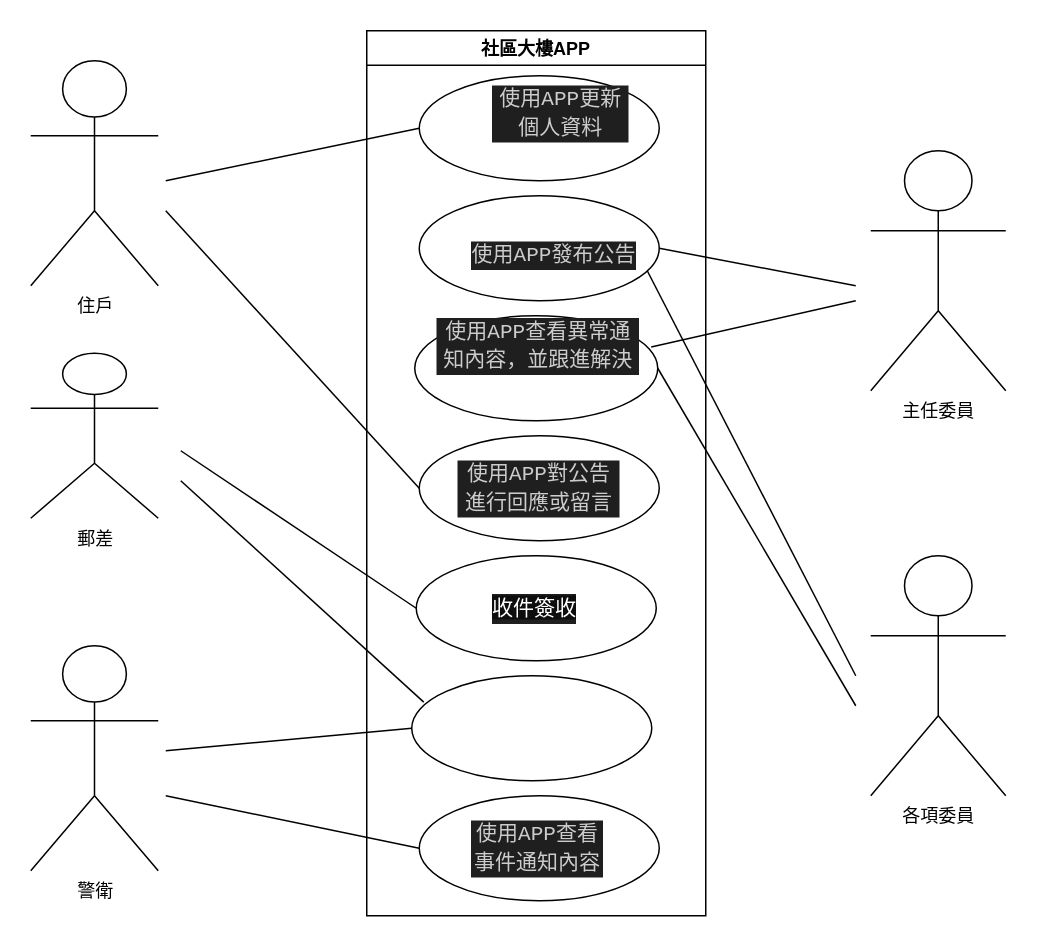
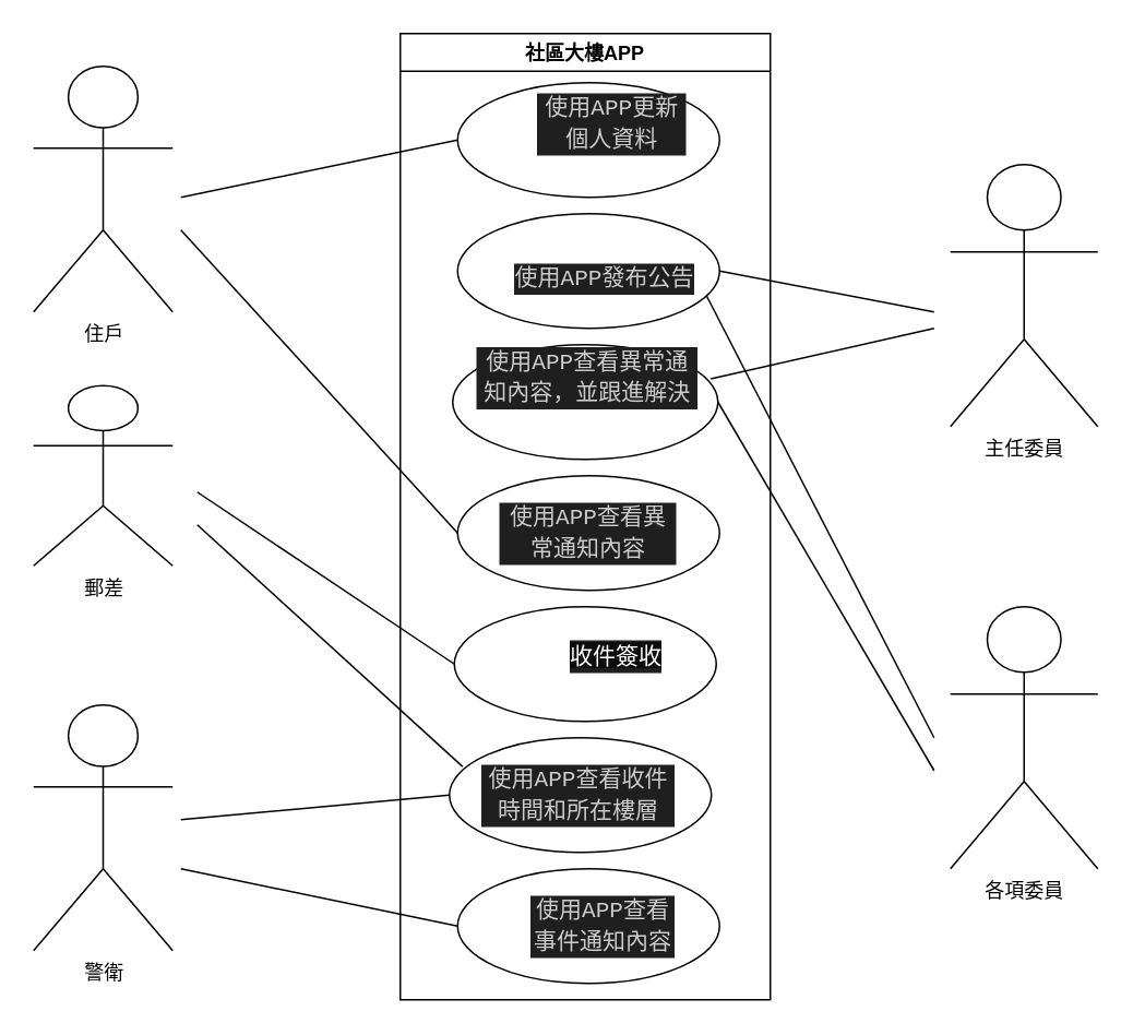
  <mxCell id="0" />
  <mxCell id="1" parent="0" />
  <mxCell id="2" value="社區大樓APP" style="swimlane;" vertex="1" parent="1"><mxGeometry x="244" y="20" width="226" height="590" as="geometry" /></mxCell>
  <mxCell id="3" value="" style="group" vertex="1" connectable="0" parent="2"><mxGeometry x="35" y="30" width="160" height="70" as="geometry" /></mxCell>
  <mxCell id="4" value="" style="ellipse;whiteSpace=wrap;html=1;" vertex="1" parent="3"><mxGeometry width="160" height="70" as="geometry" /></mxCell>
  <mxCell id="5" value="&lt;div style=&quot;color: rgb(204, 204, 204); background-color: rgb(31, 31, 31); font-family: Consolas, &amp;quot;Courier New&amp;quot;, monospace; font-size: 14px; line-height: 19px;&quot;&gt;使用APP更新個人資料&lt;/div&gt;" style="text;strokeColor=none;align=center;fillColor=none;html=1;verticalAlign=middle;whiteSpace=wrap;rounded=0;" vertex="1" parent="3"><mxGeometry x="47.5" y="5" width="93" height="40" as="geometry" /></mxCell>
  <mxCell id="6" value="" style="group" vertex="1" connectable="0" parent="2"><mxGeometry x="35" y="110" width="160" height="70" as="geometry" /></mxCell>
  <mxCell id="7" value="" style="ellipse;whiteSpace=wrap;html=1;" vertex="1" parent="6"><mxGeometry width="160" height="70" as="geometry" /></mxCell>
  <mxCell id="8" value="&lt;div style=&quot;color: rgb(204, 204, 204); background-color: rgb(31, 31, 31); font-family: Consolas, &amp;quot;Courier New&amp;quot;, monospace; font-size: 14px; line-height: 19px;&quot;&gt;使用APP發布公告&lt;/div&gt;" style="text;strokeColor=none;align=center;fillColor=none;html=1;verticalAlign=middle;whiteSpace=wrap;rounded=0;" vertex="1" parent="6"><mxGeometry x="30" y="25" width="120" height="30" as="geometry" /></mxCell>
  <mxCell id="9" value="" style="group" vertex="1" connectable="0" parent="2"><mxGeometry x="35" y="270" width="160" height="70" as="geometry" /></mxCell>
  <mxCell id="10" value="" style="ellipse;whiteSpace=wrap;html=1;" vertex="1" parent="9"><mxGeometry width="160" height="70" as="geometry" /></mxCell>
- <mxCell id="11" value="&lt;div style=&quot;color: rgb(204, 204, 204); background-color: rgb(31, 31, 31); font-family: Consolas, &amp;quot;Courier New&amp;quot;, monospace; font-size: 14px; line-height: 19px;&quot;&gt;使用APP對公告進行回應或留言&lt;/div&gt;" style="text;strokeColor=none;align=center;fillColor=none;html=1;verticalAlign=middle;whiteSpace=wrap;rounded=0;" vertex="1" parent="9"><mxGeometry x="25" y="20" width="110" height="30" as="geometry" /></mxCell>
+ <mxCell id="11" value="&lt;div style=&quot;color: rgb(204, 204, 204); background-color: rgb(31, 31, 31); font-family: Consolas, &amp;quot;Courier New&amp;quot;, monospace; font-size: 14px; line-height: 19px;&quot;&gt;使用APP查看異常通知內容&lt;/div&gt;" style="text;strokeColor=none;align=center;fillColor=none;html=1;verticalAlign=middle;whiteSpace=wrap;rounded=0;" vertex="1" parent="9"><mxGeometry x="25" y="20" width="110" height="30" as="geometry" /></mxCell>
  <mxCell id="12" value="" style="group" vertex="1" connectable="0" parent="2"><mxGeometry x="32" y="190" width="162" height="70" as="geometry" /></mxCell>
  <mxCell id="13" value="" style="ellipse;whiteSpace=wrap;html=1;" vertex="1" parent="12"><mxGeometry width="162" height="70" as="geometry" /></mxCell>
  <mxCell id="14" value="&lt;div style=&quot;color: rgb(204, 204, 204); background-color: rgb(31, 31, 31); font-family: Consolas, &amp;quot;Courier New&amp;quot;, monospace; font-size: 14px; line-height: 19px;&quot;&gt;使用APP查看異常通知內容，並跟進解決&lt;/div&gt;" style="text;strokeColor=none;align=center;fillColor=none;html=1;verticalAlign=middle;whiteSpace=wrap;rounded=0;" vertex="1" parent="12"><mxGeometry x="13.5" y="5" width="137" height="30" as="geometry" /></mxCell>
  <mxCell id="15" value="" style="group" vertex="1" connectable="0" parent="2"><mxGeometry x="35" y="510" width="160" height="70" as="geometry" /></mxCell>
  <mxCell id="16" value="" style="ellipse;whiteSpace=wrap;html=1;" vertex="1" parent="15"><mxGeometry width="160" height="70" as="geometry" /></mxCell>
- <mxCell id="17" value="&lt;div style=&quot;color: rgb(204, 204, 204); background-color: rgb(31, 31, 31); font-family: Consolas, &amp;quot;Courier New&amp;quot;, monospace; font-size: 14px; line-height: 19px;&quot;&gt;使用APP查看事件通知內容&lt;/div&gt;" style="text;strokeColor=none;align=center;fillColor=none;html=1;verticalAlign=middle;whiteSpace=wrap;rounded=0;" vertex="1" parent="15"><mxGeometry x="34" y="20" width="90" height="30" as="geometry" /></mxCell>
+ <mxCell id="17" value="&lt;div style=&quot;color: rgb(204, 204, 204); background-color: rgb(31, 31, 31); font-family: Consolas, &amp;quot;Courier New&amp;quot;, monospace; font-size: 14px; line-height: 19px;&quot;&gt;使用APP查看事件通知內容&lt;/div&gt;" style="text;strokeColor=none;align=center;fillColor=none;html=1;verticalAlign=middle;whiteSpace=wrap;rounded=0;" vertex="1" parent="15"><mxGeometry x="44" y="20" width="90" height="30" as="geometry" /></mxCell>
  <mxCell id="18" value="" style="group" vertex="1" connectable="0" parent="2"><mxGeometry x="33" y="350" width="160" height="70" as="geometry" /></mxCell>
  <mxCell id="19" value="" style="ellipse;whiteSpace=wrap;html=1;" vertex="1" parent="18"><mxGeometry width="160" height="70" as="geometry" /></mxCell>
- <mxCell id="20" value="&lt;div style=&quot;color: rgb(204, 204, 204); background-color: rgb(31, 31, 31); font-family: Consolas, &amp;quot;Courier New&amp;quot;, monospace; font-size: 14px; line-height: 19px;&quot;&gt;&lt;span style=&quot;color: rgb(255, 255, 255); font-family: &amp;quot;Söhne Mono&amp;quot;, Monaco, &amp;quot;Andale Mono&amp;quot;, &amp;quot;Ubuntu Mono&amp;quot;, monospace; text-align: left; background-color: rgb(13, 13, 13);&quot;&gt;收件簽收&lt;/span&gt;&lt;br&gt;&lt;/div&gt;" style="text;strokeColor=none;align=center;fillColor=none;html=1;verticalAlign=middle;whiteSpace=wrap;rounded=0;" vertex="1" parent="18"><mxGeometry x="29" y="20" width="100" height="30" as="geometry" /></mxCell>
+ <mxCell id="20" value="&lt;div style=&quot;color: rgb(204, 204, 204); background-color: rgb(31, 31, 31); font-family: Consolas, &amp;quot;Courier New&amp;quot;, monospace; font-size: 14px; line-height: 19px;&quot;&gt;&lt;span style=&quot;color: rgb(255, 255, 255); font-family: &amp;quot;Söhne Mono&amp;quot;, Monaco, &amp;quot;Andale Mono&amp;quot;, &amp;quot;Ubuntu Mono&amp;quot;, monospace; text-align: left; background-color: rgb(13, 13, 13);&quot;&gt;收件簽收&lt;/span&gt;&lt;br&gt;&lt;/div&gt;" style="text;strokeColor=none;align=center;fillColor=none;html=1;verticalAlign=middle;whiteSpace=wrap;rounded=0;" vertex="1" parent="18"><mxGeometry x="49" y="15" width="100" height="30" as="geometry" /></mxCell>
  <mxCell id="21" value="" style="group" vertex="1" connectable="0" parent="2"><mxGeometry x="30" y="430" width="160" height="70" as="geometry" /></mxCell>
  <mxCell id="22" value="" style="ellipse;whiteSpace=wrap;html=1;" vertex="1" parent="21"><mxGeometry width="160" height="70" as="geometry" /></mxCell>
+ <mxCell id="23" value="&lt;div style=&quot;color: rgb(204, 204, 204); background-color: rgb(31, 31, 31); font-family: Consolas, &amp;quot;Courier New&amp;quot;, monospace; font-size: 14px; line-height: 19px;&quot;&gt;使用APP查看收件時間和所在樓層&lt;/div&gt;" style="text;strokeColor=none;align=center;fillColor=none;html=1;verticalAlign=middle;whiteSpace=wrap;rounded=0;" vertex="1" parent="21"><mxGeometry x="19" y="20" width="120" height="30" as="geometry" /></mxCell>
  <mxCell id="24" value="住戶" style="shape=umlActor;verticalLabelPosition=bottom;verticalAlign=top;html=1;outlineConnect=0;" vertex="1" parent="1"><mxGeometry x="20" y="40" width="85" height="150" as="geometry" /></mxCell>
  <mxCell id="25" value="郵差" style="shape=umlActor;verticalLabelPosition=bottom;verticalAlign=top;html=1;outlineConnect=0;" vertex="1" parent="1"><mxGeometry x="20" y="235" width="85" height="110" as="geometry" /></mxCell>
  <mxCell id="26" value="警衛" style="shape=umlActor;verticalLabelPosition=bottom;verticalAlign=top;html=1;outlineConnect=0;" vertex="1" parent="1"><mxGeometry x="20" y="430" width="85" height="150" as="geometry" /></mxCell>
  <mxCell id="27" value="主任委員" style="shape=umlActor;verticalLabelPosition=bottom;verticalAlign=top;html=1;outlineConnect=0;" vertex="1" parent="1"><mxGeometry x="580" y="100" width="90" height="160" as="geometry" /></mxCell>
  <mxCell id="28" value="各項委員" style="shape=umlActor;verticalLabelPosition=bottom;verticalAlign=top;html=1;outlineConnect=0;" vertex="1" parent="1"><mxGeometry x="580" y="370" width="90" height="160" as="geometry" /></mxCell>
  <mxCell id="29" value="" style="endArrow=none;html=1;entryX=0;entryY=0.5;entryDx=0;entryDy=0;" edge="1" parent="1" target="10"><mxGeometry width="50" height="50" relative="1" as="geometry"><mxPoint x="110" y="140" as="sourcePoint" /><mxPoint x="202.5" y="110" as="targetPoint" /></mxGeometry></mxCell>
  <mxCell id="30" value="" style="endArrow=none;html=1;exitX=1;exitY=0.5;exitDx=0;exitDy=0;" edge="1" parent="1" source="7"><mxGeometry width="50" height="50" relative="1" as="geometry"><mxPoint x="490" y="220" as="sourcePoint" /><mxPoint x="570" y="190" as="targetPoint" /></mxGeometry></mxCell>
  <mxCell id="31" value="" style="endArrow=none;html=1;exitX=0.95;exitY=0.714;exitDx=0;exitDy=0;exitPerimeter=0;" edge="1" parent="1" source="7"><mxGeometry width="50" height="50" relative="1" as="geometry"><mxPoint x="448" y="255" as="sourcePoint" /><mxPoint x="570" y="450" as="targetPoint" /></mxGeometry></mxCell>
  <mxCell id="32" value="" style="endArrow=none;html=1;entryX=0;entryY=0.5;entryDx=0;entryDy=0;" edge="1" parent="1" target="22"><mxGeometry width="50" height="50" relative="1" as="geometry"><mxPoint x="110" y="500" as="sourcePoint" /><mxPoint x="380" y="290" as="targetPoint" /></mxGeometry></mxCell>
  <mxCell id="33" value="" style="endArrow=none;html=1;entryX=0.05;entryY=0.251;entryDx=0;entryDy=0;entryPerimeter=0;" edge="1" parent="1" target="22"><mxGeometry width="50" height="50" relative="1" as="geometry"><mxPoint x="120" y="320" as="sourcePoint" /><mxPoint x="288" y="95" as="targetPoint" /></mxGeometry></mxCell>
  <mxCell id="34" value="" style="endArrow=none;html=1;exitX=0.973;exitY=0.297;exitDx=0;exitDy=0;exitPerimeter=0;" edge="1" parent="1" source="13"><mxGeometry width="50" height="50" relative="1" as="geometry"><mxPoint x="430" y="550" as="sourcePoint" /><mxPoint x="570" y="200" as="targetPoint" /></mxGeometry></mxCell>
  <mxCell id="35" value="" style="endArrow=none;html=1;exitX=1;exitY=0.5;exitDx=0;exitDy=0;" edge="1" parent="1" source="13"><mxGeometry width="50" height="50" relative="1" as="geometry"><mxPoint x="440" y="560" as="sourcePoint" /><mxPoint x="570" y="470" as="targetPoint" /></mxGeometry></mxCell>
  <mxCell id="36" value="" style="endArrow=none;html=1;entryX=0;entryY=0.5;entryDx=0;entryDy=0;" edge="1" parent="1" target="4"><mxGeometry width="50" height="50" relative="1" as="geometry"><mxPoint x="110" y="120" as="sourcePoint" /><mxPoint x="293.6" y="480.02" as="targetPoint" /></mxGeometry></mxCell>
  <mxCell id="37" value="" style="endArrow=none;html=1;entryX=0;entryY=0.5;entryDx=0;entryDy=0;" edge="1" parent="1" target="16"><mxGeometry width="50" height="50" relative="1" as="geometry"><mxPoint x="110" y="530" as="sourcePoint" /><mxPoint x="278" y="115" as="targetPoint" /></mxGeometry></mxCell>
  <mxCell id="38" value="" style="endArrow=none;html=1;entryX=0;entryY=0.5;entryDx=0;entryDy=0;" edge="1" parent="1" target="19"><mxGeometry width="50" height="50" relative="1" as="geometry"><mxPoint x="120" y="300" as="sourcePoint" /><mxPoint x="288" y="445" as="targetPoint" /></mxGeometry></mxCell>
